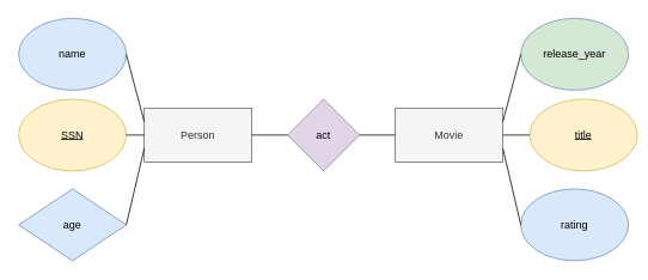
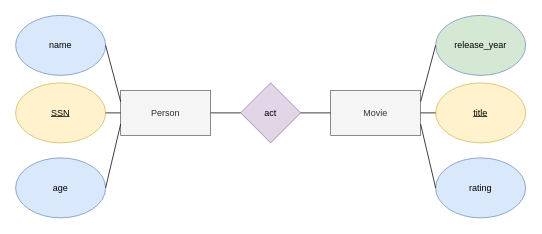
  <mxCell id="0" />
  <mxCell id="1" parent="0" />
  <mxCell id="2" value="Person" style="rounded=0;whiteSpace=wrap;html=1;fillColor=#f5f5f5;fontColor=#333333;strokeColor=#666666;" vertex="1" parent="1"><mxGeometry x="160" y="120" width="120" height="60" as="geometry" /></mxCell>
  <mxCell id="3" value="Movie" style="rounded=0;whiteSpace=wrap;html=1;fillColor=#f5f5f5;fontColor=#333333;strokeColor=#666666;" vertex="1" parent="1"><mxGeometry x="440" y="120" width="120" height="60" as="geometry" /></mxCell>
  <mxCell id="4" value="act" style="rhombus;whiteSpace=wrap;html=1;fillColor=#e1d5e7;strokeColor=#9673a6;" vertex="1" parent="1"><mxGeometry x="320" y="110" width="80" height="80" as="geometry" /></mxCell>
  <mxCell id="5" value="" style="endArrow=none;html=1;rounded=0;entryX=0;entryY=0.5;entryDx=0;entryDy=0;exitX=1;exitY=0.5;exitDx=0;exitDy=0;" edge="1" parent="1" source="2" target="4"><mxGeometry width="50" height="50" relative="1" as="geometry"><mxPoint x="280" y="470" as="sourcePoint" /><mxPoint x="330" y="420" as="targetPoint" /></mxGeometry></mxCell>
  <mxCell id="6" value="" style="endArrow=none;html=1;rounded=0;entryX=0;entryY=0.5;entryDx=0;entryDy=0;exitX=1;exitY=0.5;exitDx=0;exitDy=0;" edge="1" parent="1" source="4" target="3"><mxGeometry width="50" height="50" relative="1" as="geometry"><mxPoint x="280" y="470" as="sourcePoint" /><mxPoint x="330" y="420" as="targetPoint" /></mxGeometry></mxCell>
  <mxCell id="7" value="&lt;u&gt;SSN&lt;/u&gt;" style="ellipse;whiteSpace=wrap;html=1;fillColor=#fff2cc;strokeColor=#d6b656;" vertex="1" parent="1"><mxGeometry x="20" y="110" width="120" height="80" as="geometry" /></mxCell>
  <mxCell id="8" value="name" style="ellipse;whiteSpace=wrap;html=1;fillColor=#dae8fc;strokeColor=#6c8ebf;" vertex="1" parent="1"><mxGeometry x="20" y="20" width="120" height="80" as="geometry" /></mxCell>
- <mxCell id="9" value="age" style="rhombus;whiteSpace=wrap;html=1;fillColor=#dae8fc;strokeColor=#6c8ebf;" vertex="1" parent="1"><mxGeometry x="20" y="210" width="120" height="80" as="geometry" /></mxCell>
- <mxCell id="10" value="&lt;u&gt;title&lt;/u&gt;" style="ellipse;whiteSpace=wrap;html=1;fillColor=#fff2cc;strokeColor=#d6b656;" vertex="1" parent="1"><mxGeometry x="590" y="110" width="120" height="80" as="geometry" /></mxCell>
+ <mxCell id="9" value="age" style="ellipse;whiteSpace=wrap;html=1;fillColor=#dae8fc;strokeColor=#6c8ebf;" vertex="1" parent="1"><mxGeometry x="20" y="210" width="120" height="80" as="geometry" /></mxCell>
+ <mxCell id="10" value="&lt;u&gt;title&lt;/u&gt;" style="ellipse;whiteSpace=wrap;html=1;fillColor=#fff2cc;strokeColor=#d6b656;" vertex="1" parent="1"><mxGeometry x="580" y="110" width="120" height="80" as="geometry" /></mxCell>
  <mxCell id="11" value="release_year" style="ellipse;whiteSpace=wrap;html=1;fillColor=#d5e8d4;strokeColor=#6c8ebf;" vertex="1" parent="1"><mxGeometry x="580" y="20" width="120" height="80" as="geometry" /></mxCell>
  <mxCell id="12" value="rating" style="ellipse;whiteSpace=wrap;html=1;fillColor=#dae8fc;strokeColor=#6c8ebf;" vertex="1" parent="1"><mxGeometry x="580" y="210" width="120" height="80" as="geometry" /></mxCell>
  <mxCell id="13" value="" style="endArrow=none;html=1;rounded=0;entryX=1;entryY=0.5;entryDx=0;entryDy=0;exitX=0;exitY=0.25;exitDx=0;exitDy=0;" edge="1" parent="1" source="2" target="8"><mxGeometry width="50" height="50" relative="1" as="geometry"><mxPoint x="430" y="370" as="sourcePoint" /><mxPoint x="480" y="320" as="targetPoint" /></mxGeometry></mxCell>
  <mxCell id="14" value="" style="endArrow=none;html=1;rounded=0;exitX=1;exitY=0.5;exitDx=0;exitDy=0;entryX=0;entryY=0.5;entryDx=0;entryDy=0;" edge="1" parent="1" source="7" target="2"><mxGeometry width="50" height="50" relative="1" as="geometry"><mxPoint x="430" y="370" as="sourcePoint" /><mxPoint x="480" y="320" as="targetPoint" /></mxGeometry></mxCell>
  <mxCell id="15" value="" style="endArrow=none;html=1;rounded=0;exitX=1;exitY=0.5;exitDx=0;exitDy=0;entryX=0;entryY=0.75;entryDx=0;entryDy=0;" edge="1" parent="1" source="9" target="2"><mxGeometry width="50" height="50" relative="1" as="geometry"><mxPoint x="430" y="370" as="sourcePoint" /><mxPoint x="480" y="320" as="targetPoint" /></mxGeometry></mxCell>
  <mxCell id="16" value="" style="endArrow=none;html=1;rounded=0;entryX=0;entryY=0.5;entryDx=0;entryDy=0;exitX=1;exitY=0.25;exitDx=0;exitDy=0;" edge="1" parent="1" source="3" target="11"><mxGeometry width="50" height="50" relative="1" as="geometry"><mxPoint x="430" y="370" as="sourcePoint" /><mxPoint x="480" y="320" as="targetPoint" /></mxGeometry></mxCell>
  <mxCell id="17" value="" style="endArrow=none;html=1;rounded=0;entryX=0;entryY=0.5;entryDx=0;entryDy=0;exitX=1;exitY=0.5;exitDx=0;exitDy=0;" edge="1" parent="1" source="3" target="10"><mxGeometry width="50" height="50" relative="1" as="geometry"><mxPoint x="430" y="370" as="sourcePoint" /><mxPoint x="480" y="320" as="targetPoint" /></mxGeometry></mxCell>
  <mxCell id="18" value="" style="endArrow=none;html=1;rounded=0;entryX=0;entryY=0.5;entryDx=0;entryDy=0;exitX=1;exitY=0.75;exitDx=0;exitDy=0;" edge="1" parent="1" source="3" target="12"><mxGeometry width="50" height="50" relative="1" as="geometry"><mxPoint x="430" y="370" as="sourcePoint" /><mxPoint x="480" y="320" as="targetPoint" /></mxGeometry></mxCell>
